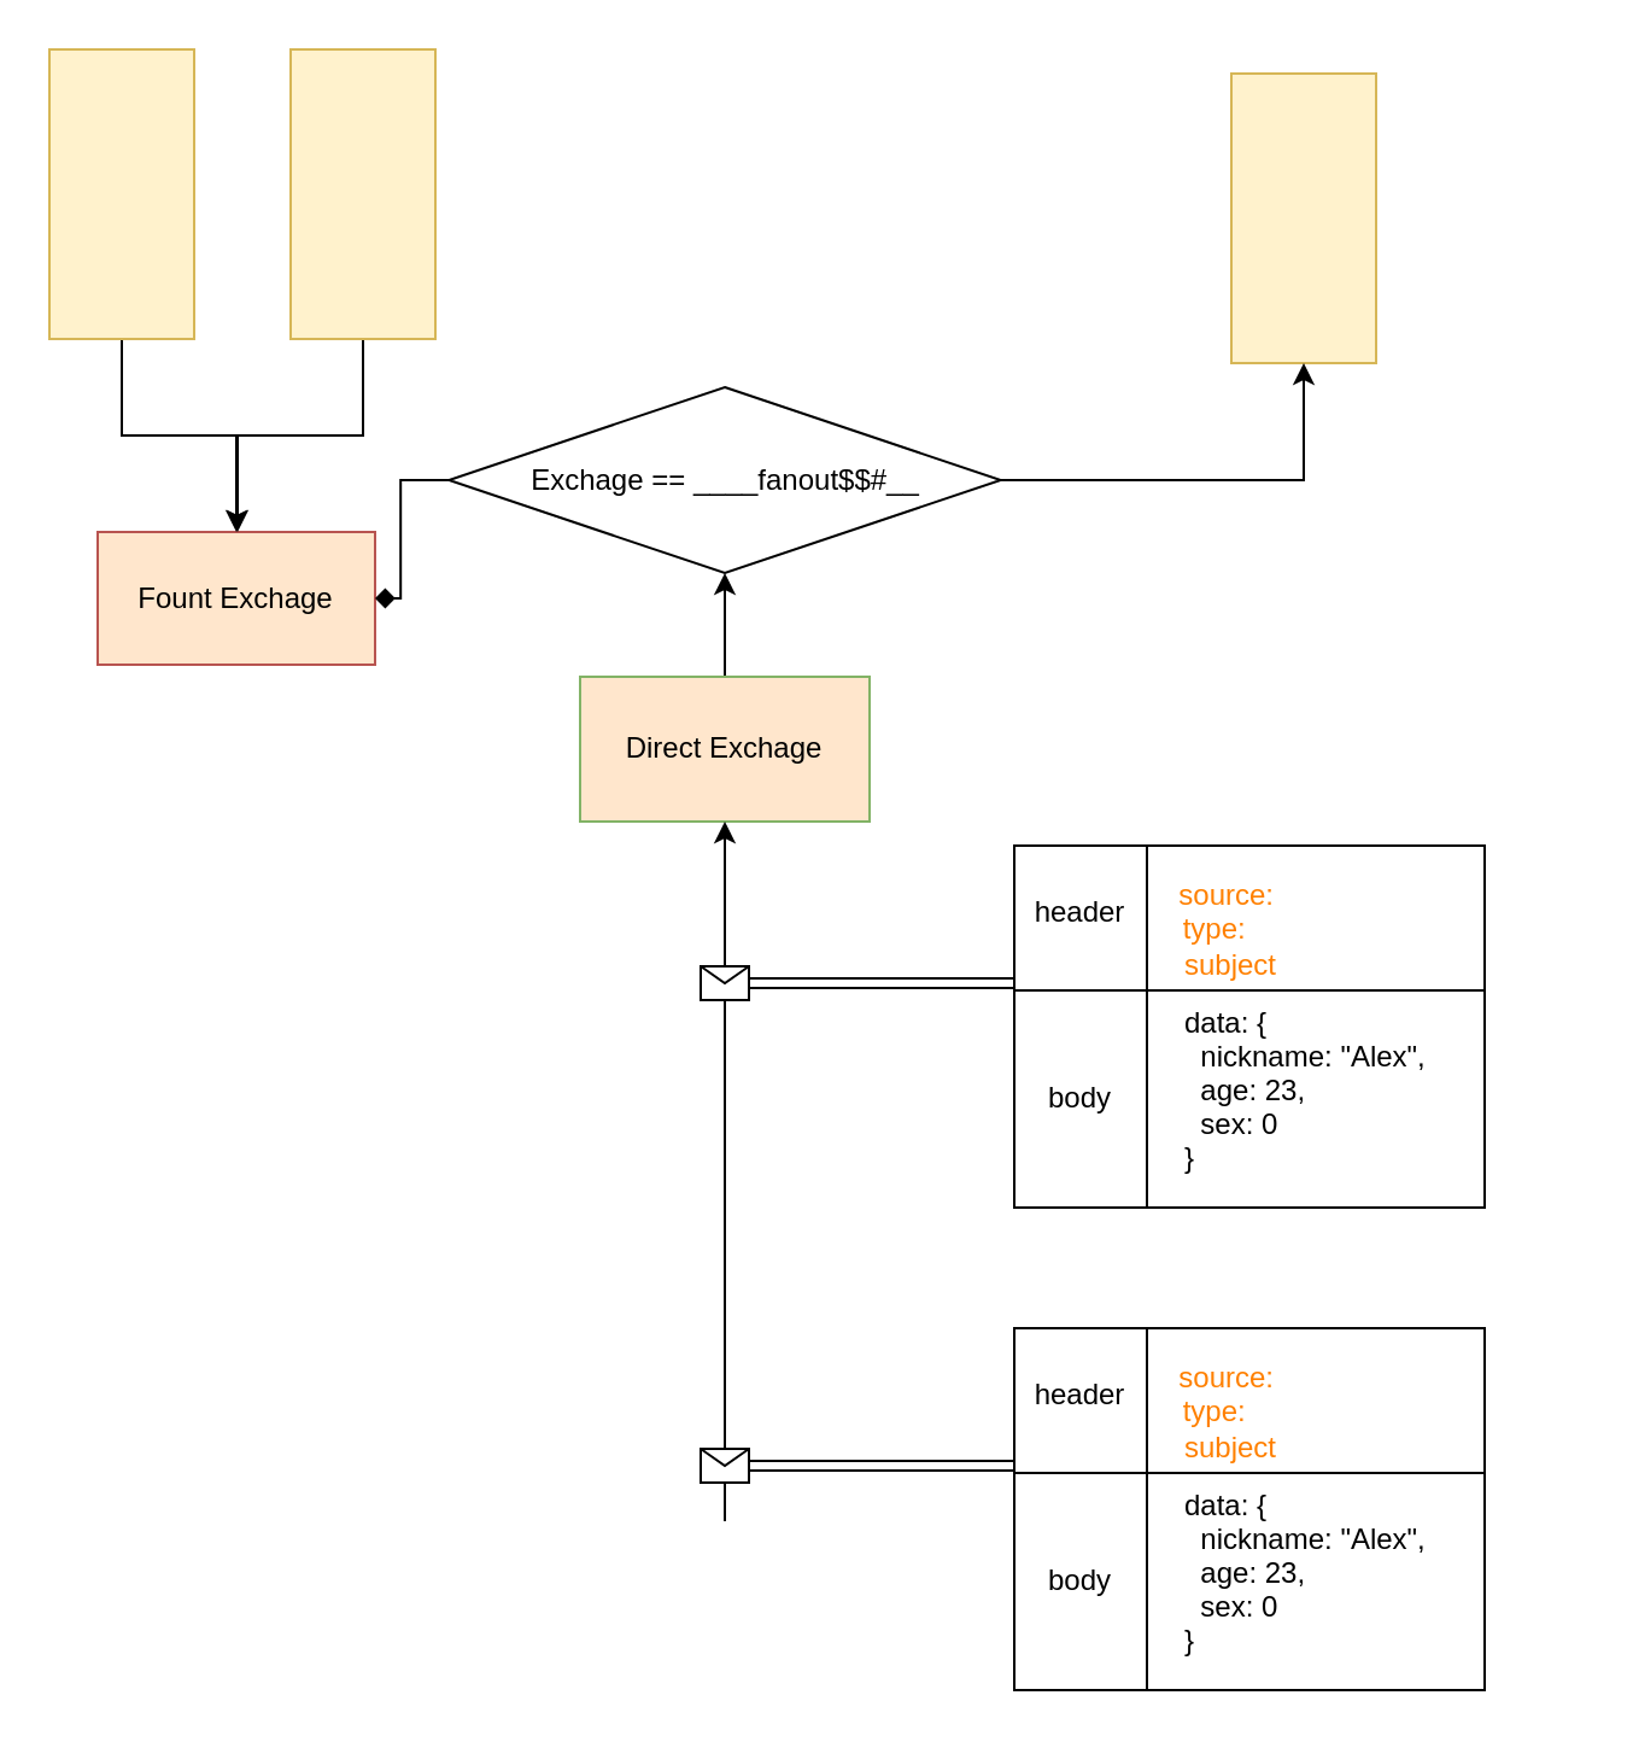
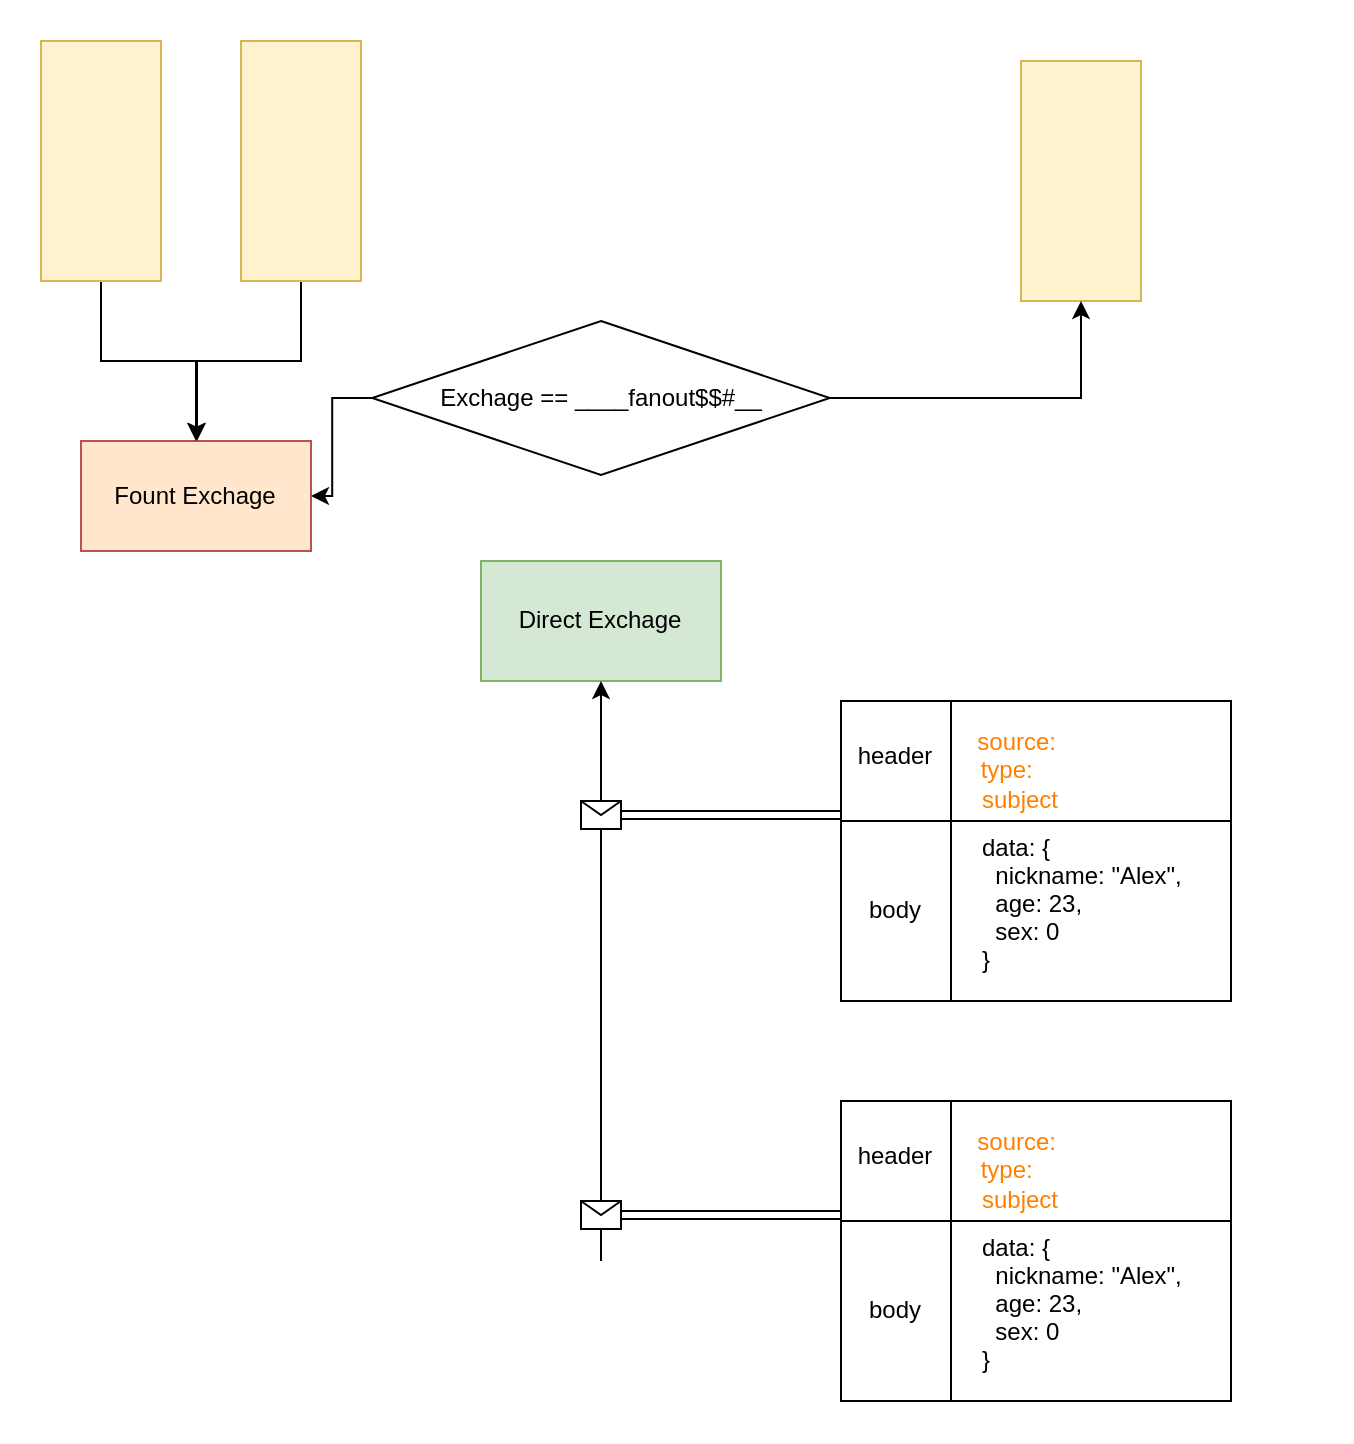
  <mxCell id="0" />
  <mxCell id="1" parent="0" />
  <mxCell id="2" value="" style="group" vertex="1" connectable="0" parent="1"><mxGeometry x="20" y="20" width="170" height="255" as="geometry" /></mxCell>
  <mxCell id="3" value="Fount Exchage&lt;br&gt;" style="rounded=0;whiteSpace=wrap;html=1;rotation=0;fillColor=#ffe6cc;strokeColor=#b85450;" vertex="1" parent="2"><mxGeometry x="20" y="200" width="115" height="55" as="geometry" /></mxCell>
  <mxCell id="4" style="edgeStyle=orthogonalEdgeStyle;rounded=0;orthogonalLoop=1;jettySize=auto;html=1;entryX=0.5;entryY=0;entryDx=0;entryDy=0;fontColor=#FF8000;" edge="1" parent="2" source="5" target="3"><mxGeometry relative="1" as="geometry" /></mxCell>
  <mxCell id="5" value="" style="rounded=0;whiteSpace=wrap;html=1;direction=south;fillColor=#fff2cc;strokeColor=#d6b656;" vertex="1" parent="2"><mxGeometry width="60" height="120" as="geometry" /></mxCell>
  <mxCell id="6" style="edgeStyle=orthogonalEdgeStyle;rounded=0;orthogonalLoop=1;jettySize=auto;html=1;fontColor=#FF8000;" edge="1" parent="2" source="7" target="3"><mxGeometry relative="1" as="geometry"><Array as="points"><mxPoint x="130" y="160" /><mxPoint x="78" y="160" /></Array></mxGeometry></mxCell>
  <mxCell id="7" value="" style="rounded=0;whiteSpace=wrap;html=1;direction=south;fillColor=#fff2cc;strokeColor=#d6b656;" vertex="1" parent="2"><mxGeometry x="100" width="60" height="120" as="geometry" /></mxCell>
  <mxCell id="8" value="" style="group" vertex="1" connectable="0" parent="1"><mxGeometry x="230" y="80" width="425" height="620" as="geometry" /></mxCell>
- <mxCell id="9" style="edgeStyle=orthogonalEdgeStyle;rounded=0;orthogonalLoop=1;jettySize=auto;html=1;entryX=0.5;entryY=1;entryDx=0;entryDy=0;fontColor=#FF8000;" edge="1" parent="8" source="10" target="29"><mxGeometry relative="1" as="geometry" /></mxCell>
- <mxCell id="10" value="Direct Exchage" style="rounded=0;whiteSpace=wrap;html=1;rotation=0;fillColor=#ffe6cc;strokeColor=#82b366;" vertex="1" parent="8"><mxGeometry x="10" y="200" width="120" height="60" as="geometry" /></mxCell>
+ <mxCell id="10" value="Direct Exchage" style="rounded=0;whiteSpace=wrap;html=1;rotation=0;fillColor=#d5e8d4;strokeColor=#82b366;" vertex="1" parent="8"><mxGeometry x="10" y="200" width="120" height="60" as="geometry" /></mxCell>
  <mxCell id="11" value="" style="endArrow=classic;html=1;rounded=0;edgeStyle=orthogonalEdgeStyle;startArrow=none;entryX=0.5;entryY=1;entryDx=0;entryDy=0;" edge="1" parent="8" source="12" target="10"><mxGeometry relative="1" as="geometry"><mxPoint x="60" y="500" as="sourcePoint" /><mxPoint x="70" y="300" as="targetPoint" /></mxGeometry></mxCell>
  <mxCell id="12" value="" style="shape=message;html=1;outlineConnect=0;" vertex="1" parent="8"><mxGeometry x="60" y="320" width="20" height="14" as="geometry" /></mxCell>
  <mxCell id="13" value="" style="endArrow=none;html=1;rounded=0;edgeStyle=orthogonalEdgeStyle;" edge="1" parent="8" target="12"><mxGeometry relative="1" as="geometry"><mxPoint x="70" y="550" as="sourcePoint" /><mxPoint x="70" y="300" as="targetPoint" /><Array as="points"><mxPoint x="70" y="500" /></Array></mxGeometry></mxCell>
  <mxCell id="14" value="" style="group" vertex="1" connectable="0" parent="8"><mxGeometry x="190" y="270" width="235" height="150" as="geometry" /></mxCell>
  <mxCell id="15" value="" style="shape=internalStorage;whiteSpace=wrap;html=1;backgroundOutline=1;fontColor=#FF8000;dx=55;dy=60;" vertex="1" parent="14"><mxGeometry width="195" height="150" as="geometry" /></mxCell>
  <mxCell id="16" value="&lt;font color=&quot;#000000&quot;&gt;header&lt;br&gt;&lt;br&gt;&lt;/font&gt;" style="text;html=1;strokeColor=none;fillColor=none;align=center;verticalAlign=middle;whiteSpace=wrap;rounded=0;fontColor=#FF8000;" vertex="1" parent="14"><mxGeometry x="10" y="20" width="35" height="30" as="geometry" /></mxCell>
  <mxCell id="17" value="&lt;font color=&quot;#000000&quot;&gt;body&lt;br&gt;&lt;/font&gt;" style="text;html=1;strokeColor=none;fillColor=none;align=center;verticalAlign=middle;whiteSpace=wrap;rounded=0;fontColor=#FF8000;" vertex="1" parent="14"><mxGeometry x="10" y="90" width="35" height="30" as="geometry" /></mxCell>
  <mxCell id="18" value="&amp;nbsp; &amp;nbsp;source:&amp;nbsp;&lt;br&gt;type:&amp;nbsp;&lt;br&gt;&amp;nbsp; &amp;nbsp;subject" style="text;html=1;strokeColor=none;fillColor=none;align=center;verticalAlign=middle;whiteSpace=wrap;rounded=0;fontColor=#FF8000;" vertex="1" parent="14"><mxGeometry x="55" y="10" width="60" height="50" as="geometry" /></mxCell>
  <mxCell id="19" value="data: {&#10;  nickname: &quot;Alex&quot;, &#10;  age: 23,&#10;  sex: 0&#10;}" style="text;strokeColor=none;fillColor=none;spacingLeft=4;spacingRight=4;overflow=hidden;rotatable=0;points=[[0,0.5],[1,0.5]];portConstraint=eastwest;fontSize=12;" vertex="1" parent="14"><mxGeometry x="65" y="60" width="170" height="80" as="geometry" /></mxCell>
  <mxCell id="20" style="edgeStyle=orthogonalEdgeStyle;shape=link;rounded=0;orthogonalLoop=1;jettySize=auto;html=1;entryX=0;entryY=0.38;entryDx=0;entryDy=0;entryPerimeter=0;fontColor=#FF8000;" edge="1" parent="8" source="12" target="15"><mxGeometry relative="1" as="geometry" /></mxCell>
  <mxCell id="21" value="" style="group" vertex="1" connectable="0" parent="8"><mxGeometry x="190" y="470" width="235" height="150" as="geometry" /></mxCell>
  <mxCell id="22" value="" style="shape=internalStorage;whiteSpace=wrap;html=1;backgroundOutline=1;fontColor=#FF8000;dx=55;dy=60;" vertex="1" parent="21"><mxGeometry width="195" height="150" as="geometry" /></mxCell>
  <mxCell id="23" value="&lt;font color=&quot;#000000&quot;&gt;header&lt;br&gt;&lt;br&gt;&lt;/font&gt;" style="text;html=1;strokeColor=none;fillColor=none;align=center;verticalAlign=middle;whiteSpace=wrap;rounded=0;fontColor=#FF8000;" vertex="1" parent="21"><mxGeometry x="10" y="20" width="35" height="30" as="geometry" /></mxCell>
  <mxCell id="24" value="&lt;font color=&quot;#000000&quot;&gt;body&lt;br&gt;&lt;/font&gt;" style="text;html=1;strokeColor=none;fillColor=none;align=center;verticalAlign=middle;whiteSpace=wrap;rounded=0;fontColor=#FF8000;" vertex="1" parent="21"><mxGeometry x="10" y="90" width="35" height="30" as="geometry" /></mxCell>
  <mxCell id="25" value="&amp;nbsp; &amp;nbsp;source:&amp;nbsp;&lt;br&gt;type:&amp;nbsp;&lt;br&gt;&amp;nbsp; &amp;nbsp;subject" style="text;html=1;strokeColor=none;fillColor=none;align=center;verticalAlign=middle;whiteSpace=wrap;rounded=0;fontColor=#FF8000;" vertex="1" parent="21"><mxGeometry x="55" y="10" width="60" height="50" as="geometry" /></mxCell>
  <mxCell id="26" value="data: {&#10;  nickname: &quot;Alex&quot;, &#10;  age: 23,&#10;  sex: 0&#10;}" style="text;strokeColor=none;fillColor=none;spacingLeft=4;spacingRight=4;overflow=hidden;rotatable=0;points=[[0,0.5],[1,0.5]];portConstraint=eastwest;fontSize=12;" vertex="1" parent="21"><mxGeometry x="65" y="60" width="170" height="80" as="geometry" /></mxCell>
  <mxCell id="27" value="" style="edgeStyle=orthogonalEdgeStyle;shape=link;rounded=0;orthogonalLoop=1;jettySize=auto;html=1;fontColor=#FF8000;" edge="1" parent="8" source="28" target="22"><mxGeometry relative="1" as="geometry"><Array as="points"><mxPoint x="150" y="527" /><mxPoint x="150" y="527" /></Array></mxGeometry></mxCell>
  <mxCell id="28" value="" style="shape=message;html=1;outlineConnect=0;" vertex="1" parent="8"><mxGeometry x="60" y="520" width="20" height="14" as="geometry" /></mxCell>
  <mxCell id="29" value="&lt;span style=&quot;color: rgb(0 , 0 , 0) ; font-family: &amp;#34;verdana&amp;#34; , sans-serif ; text-align: right&quot;&gt;Exchage ==&amp;nbsp;&lt;/span&gt;&lt;font color=&quot;#000000&quot; face=&quot;verdana, sans-serif&quot;&gt;____fanout$$#__&lt;/font&gt;" style="rhombus;whiteSpace=wrap;html=1;fontColor=#FF8000;" vertex="1" parent="8"><mxGeometry x="-44.37" y="80" width="228.75" height="77" as="geometry" /></mxCell>
- <mxCell id="30" style="edgeStyle=orthogonalEdgeStyle;rounded=0;orthogonalLoop=1;jettySize=auto;html=1;exitX=0;exitY=0.5;exitDx=0;exitDy=0;entryX=1;entryY=0.5;entryDx=0;entryDy=0;fontColor=#FF8000;endArrow=diamond;" edge="1" parent="1" source="29" target="3"><mxGeometry relative="1" as="geometry" /></mxCell>
+ <mxCell id="30" style="edgeStyle=orthogonalEdgeStyle;rounded=0;orthogonalLoop=1;jettySize=auto;html=1;exitX=0;exitY=0.5;exitDx=0;exitDy=0;entryX=1;entryY=0.5;entryDx=0;entryDy=0;fontColor=#FF8000;" edge="1" parent="1" source="29" target="3"><mxGeometry relative="1" as="geometry" /></mxCell>
  <mxCell id="31" value="" style="rounded=0;whiteSpace=wrap;html=1;direction=south;fillColor=#fff2cc;strokeColor=#d6b656;" vertex="1" parent="1"><mxGeometry x="510" y="30" width="60" height="120" as="geometry" /></mxCell>
  <mxCell id="32" style="edgeStyle=orthogonalEdgeStyle;rounded=0;orthogonalLoop=1;jettySize=auto;html=1;fontColor=#FF8000;entryX=1;entryY=0.5;entryDx=0;entryDy=0;" edge="1" parent="1" source="29" target="31"><mxGeometry relative="1" as="geometry" /></mxCell>
